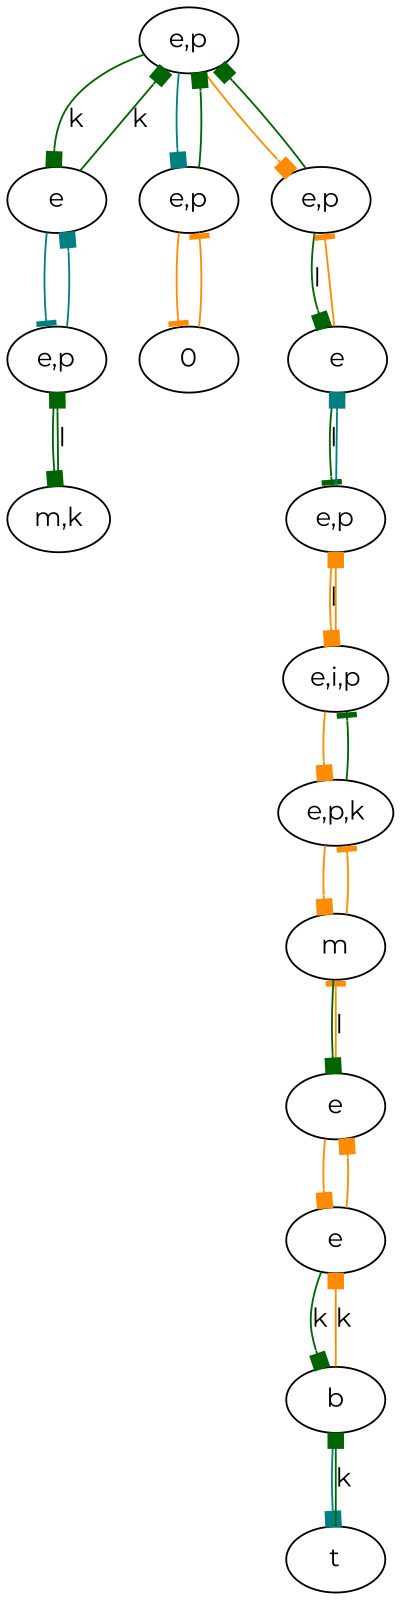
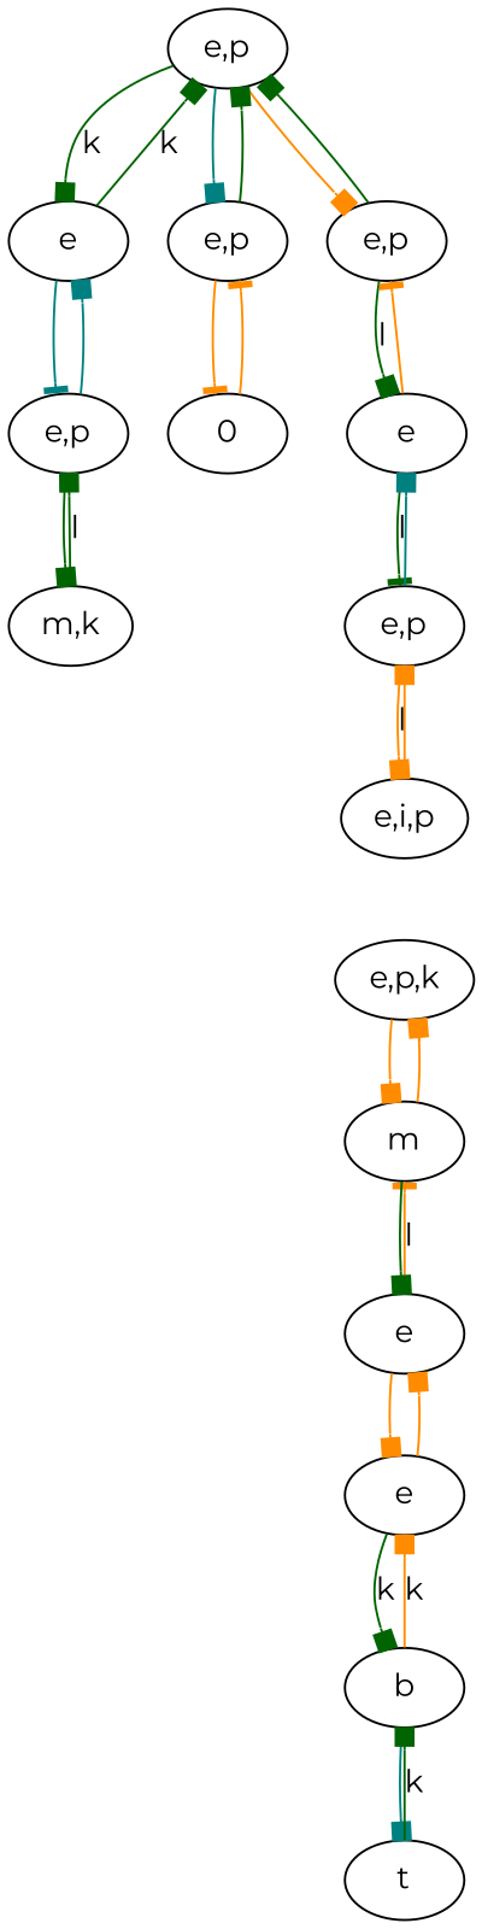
  digraph {
    fontname=Montserrat
    node [fontname=Montserrat]
    edge [arrowhead=box color=darkorange fontname=Montserrat]
    n1 [label="e,p"]
    n2 [label=e]
    n3 [label="e,p"]
    n4 [label="e,p"]
    n5 [label="e,p"]
    n6 [label=0]
    n7 [label=e]
    n8 [label="m,k"]
    n9 [label=b]
    n10 [label=t]
    n11 [label=e]
    n12 [label=e]
    n13 [label="e,p"]
    n14 [label=m]
    n15 [label="e,p,k"]
    n16 [label="e,i,p"]
    n1 -> n2 [color=darkgreen label=k]
    n1 -> n3 [color=teal]
    n1 -> n4
    n2 -> n1 [color=darkgreen label=k]
    n2 -> n5 [arrowhead=tee color=teal]
    n3 -> n1 [color=darkgreen]
    n3 -> n6 [arrowhead=tee]
    n4 -> n1 [color=darkgreen]
    n4 -> n7 [color=darkgreen label=l]
    n5 -> n2 [color=teal]
    n5 -> n8 [color=darkgreen]
    n6 -> n3 [arrowhead=tee]
    n7 -> n4 [arrowhead=tee]
    n7 -> n13 [arrowhead=tee color=darkgreen label=l]
    n8 -> n5 [color=darkgreen label=l]
    n9 -> n10 [color=teal]
    n9 -> n11 [label=k]
    n10 -> n9 [color=darkgreen label=k]
    n11 -> n9 [color=darkgreen label=k]
    n11 -> n12
    n12 -> n11
    n12 -> n14 [arrowhead=tee label=l]
    n13 -> n7 [color=teal]
    n13 -> n16 [label=l]
    n14 -> n12 [color=darkgreen]
-   n14 -> n15 [arrowhead=tee]
+   n14 -> n15
    n15 -> n14
-   n15 -> n16 [arrowhead=tee color=darkgreen]
    n16 -> n13
-   n16 -> n15
  }
